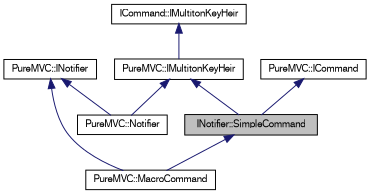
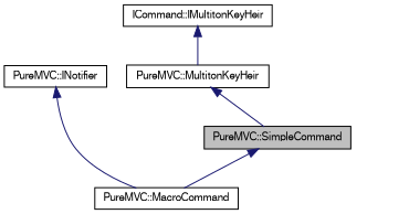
  digraph {
    node [color=black fillcolor=white fontname=FreeSans fontsize=10 shape=record style=filled]
    edge [color=midnightblue dir=back fontname=FreeSans fontsize=10 labelfontname=FreeSans labelfontsize=10 style=solid]
-   n1 [fillcolor=grey75 fontcolor=black height=0.2 label="INotifier::SimpleCommand" width=0.4]
+   n1 [fillcolor=grey75 fontcolor=black height=0.2 label="PureMVC::SimpleCommand" width=0.4]
    n2 [height=0.2 label="PureMVC::MacroCommand" width=0.4]
-   n3 [height=0.2 label="PureMVC::Notifier" width=0.4]
-   n4 [height=0.2 label="PureMVC::IMultitonKeyHeir" width=0.4]
+   n4 [height=0.2 label="PureMVC::MultitonKeyHeir" width=0.4]
    n5 [height=0.2 label="ICommand::IMultitonKeyHeir" width=0.4]
    n6 [height=0.2 label="PureMVC::INotifier" width=0.4]
-   n7 [height=0.2 label="PureMVC::ICommand" width=0.4]
    n1 -> n2
    n4 -> n1
-   n4 -> n3
    n5 -> n4
    n6 -> n2
-   n6 -> n3
-   n7 -> n1
  }
